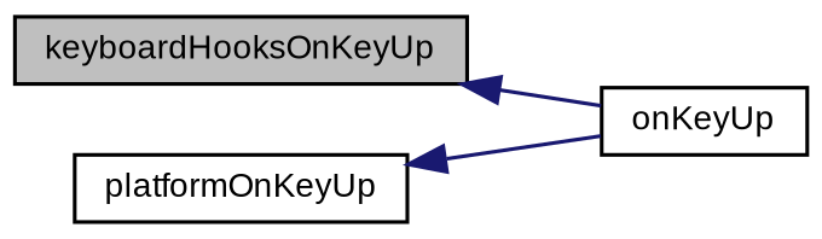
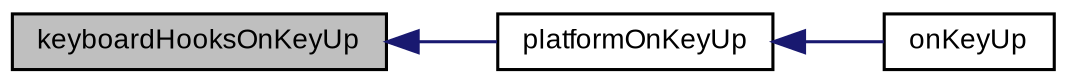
  digraph {
    rankdir=LR
    node [color=black fontname=Arial fontsize=9 shape=record]
    edge [color=midnightblue dir=back fontname=Arial fontsize=9 labelfontname=Arial labelfontsize=9 style=solid]
    n1 [fillcolor=grey75 fontcolor=black height=0.2 label=keyboardHooksOnKeyUp style=filled width=0.4]
    n2 [height=0.2 label=onKeyUp width=0.4]
    n3 [height=0.2 label=platformOnKeyUp width=0.4]
-   n1 -> n2
+   n1 -> n3
    n3 -> n2
  }
